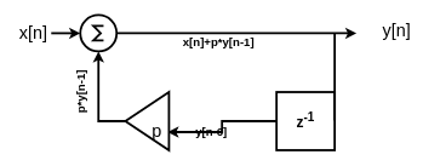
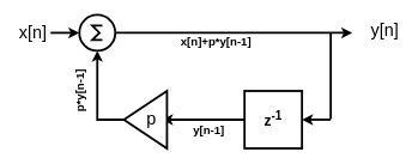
  <mxCell id="0" />
  <mxCell id="1" parent="0" />
  <mxCell id="2" value="" style="edgeStyle=orthogonalEdgeStyle;rounded=0;orthogonalLoop=1;jettySize=auto;html=1;shadow=0;strokeWidth=3;fontSize=13;" edge="1" parent="1" source="3" target="11"><mxGeometry relative="1" as="geometry" /></mxCell>
- <mxCell id="3" value="&lt;b style=&quot;font-size: 20px&quot;&gt;z&lt;sup&gt;-1&lt;/sup&gt;&lt;/b&gt;" style="whiteSpace=wrap;html=1;aspect=fixed;strokeWidth=3;shadow=0;" vertex="1" parent="1"><mxGeometry x="380" y="126" width="80" height="80" as="geometry" /></mxCell>
+ <mxCell id="3" value="&lt;b style=&quot;font-size: 20px&quot;&gt;z&lt;sup&gt;-1&lt;/sup&gt;&lt;/b&gt;" style="whiteSpace=wrap;html=1;aspect=fixed;strokeWidth=3;shadow=0;" vertex="1" parent="1"><mxGeometry x="340" y="126" width="80" height="80" as="geometry" /></mxCell>
  <mxCell id="4" value="" style="edgeStyle=orthogonalEdgeStyle;rounded=0;orthogonalLoop=1;jettySize=auto;html=1;strokeWidth=3;shadow=0;" edge="1" parent="1" source="5"><mxGeometry relative="1" as="geometry"><mxPoint x="490" y="45" as="targetPoint" /></mxGeometry></mxCell>
  <mxCell id="5" value="" style="verticalLabelPosition=bottom;shadow=0;dashed=0;align=center;html=1;verticalAlign=top;shape=mxgraph.electrical.abstract.sum;strokeWidth=3;" vertex="1" parent="1"><mxGeometry x="110" y="20" width="50" height="50" as="geometry" /></mxCell>
- <mxCell id="6" value="y&lt;font style=&quot;font-size: 24px;&quot;&gt;[n]&lt;/font&gt;" style="text;html=1;align=center;verticalAlign=middle;resizable=0;points=[];;autosize=1;fontSize=24;strokeWidth=3;shadow=0;" vertex="1" parent="1"><mxGeometry x="520" y="27" width="50" height="30" as="geometry" /></mxCell>
+ <mxCell id="6" value="y&lt;font style=&quot;font-size: 24px;&quot;&gt;[n]&lt;/font&gt;" style="text;html=1;align=center;verticalAlign=middle;resizable=0;points=[];;autosize=1;fontSize=24;strokeWidth=3;shadow=0;" vertex="1" parent="1"><mxGeometry x="510" y="27" width="50" height="30" as="geometry" /></mxCell>
  <mxCell id="7" value="" style="edgeStyle=orthogonalEdgeStyle;rounded=0;orthogonalLoop=1;jettySize=auto;html=1;fontSize=24;strokeWidth=3;shadow=0;" edge="1" parent="1" source="8"><mxGeometry relative="1" as="geometry"><mxPoint x="110" y="45" as="targetPoint" /></mxGeometry></mxCell>
  <mxCell id="8" value="&lt;font style=&quot;font-size: 24px&quot;&gt;x[n]&lt;/font&gt;" style="text;html=1;align=center;verticalAlign=middle;resizable=0;points=[];;autosize=1;fontSize=24;strokeWidth=3;shadow=0;" vertex="1" parent="1"><mxGeometry x="20" y="30" width="50" height="30" as="geometry" /></mxCell>
  <mxCell id="9" value="" style="edgeStyle=orthogonalEdgeStyle;rounded=0;orthogonalLoop=1;jettySize=auto;html=1;shadow=0;strokeWidth=3;fontSize=13;entryX=0.5;entryY=1;entryDx=0;entryDy=0;entryPerimeter=0;" edge="1" parent="1" source="10" target="5"><mxGeometry relative="1" as="geometry"><mxPoint x="92" y="166" as="targetPoint" /></mxGeometry></mxCell>
  <mxCell id="10" value="" style="triangle;whiteSpace=wrap;html=1;shadow=0;strokeWidth=3;fontSize=24;align=right;rotation=-180;flipV=1;" vertex="1" parent="1"><mxGeometry x="172" y="126" width="60" height="80" as="geometry" /></mxCell>
- <mxCell id="11" value="p" style="text;html=1;align=center;verticalAlign=middle;resizable=0;points=[];;autosize=1;fontSize=24;" vertex="1" parent="1"><mxGeometry x="200" y="166" width="30" height="30" as="geometry" /></mxCell>
+ <mxCell id="11" value="p" style="text;html=1;align=center;verticalAlign=middle;resizable=0;points=[];;autosize=1;fontSize=24;" vertex="1" parent="1"><mxGeometry x="195" y="151" width="30" height="30" as="geometry" /></mxCell>
  <mxCell id="12" value="" style="endArrow=none;html=1;shadow=0;strokeWidth=3;fontSize=13;" edge="1" parent="1"><mxGeometry width="50" height="50" relative="1" as="geometry"><mxPoint x="460" y="165" as="sourcePoint" /><mxPoint x="460" y="45" as="targetPoint" /></mxGeometry></mxCell>
  <mxCell id="13" value="" style="endArrow=classic;html=1;shadow=0;strokeWidth=3;fontSize=13;entryX=1;entryY=0.5;entryDx=0;entryDy=0;" edge="1" parent="1" target="3"><mxGeometry width="50" height="50" relative="1" as="geometry"><mxPoint x="460" y="166" as="sourcePoint" /><mxPoint x="130" y="225" as="targetPoint" /></mxGeometry></mxCell>
  <mxCell id="14" value="x[n]+p*y[n-1]" style="text;html=1;align=center;verticalAlign=middle;resizable=0;points=[];;autosize=1;fontSize=16;fontStyle=1" vertex="1" parent="1"><mxGeometry x="245" y="47" width="110" height="20" as="geometry" /></mxCell>
  <mxCell id="15" value="p*y[n-1]" style="text;html=1;align=center;verticalAlign=middle;resizable=0;points=[];;autosize=1;fontSize=16;fontStyle=1;rotation=-90;" vertex="1" parent="1"><mxGeometry x="75" y="116" width="70" height="20" as="geometry" /></mxCell>
- <mxCell id="16" value="y[n-6]" style="text;html=1;align=center;verticalAlign=middle;resizable=0;points=[];;autosize=1;fontSize=16;fontStyle=1" vertex="1" parent="1"><mxGeometry x="260" y="171" width="60" height="20" as="geometry" /></mxCell>
+ <mxCell id="16" value="y[n-1]" style="text;html=1;align=center;verticalAlign=middle;resizable=0;points=[];;autosize=1;fontSize=16;fontStyle=1" vertex="1" parent="1"><mxGeometry x="260" y="171" width="60" height="20" as="geometry" /></mxCell>
